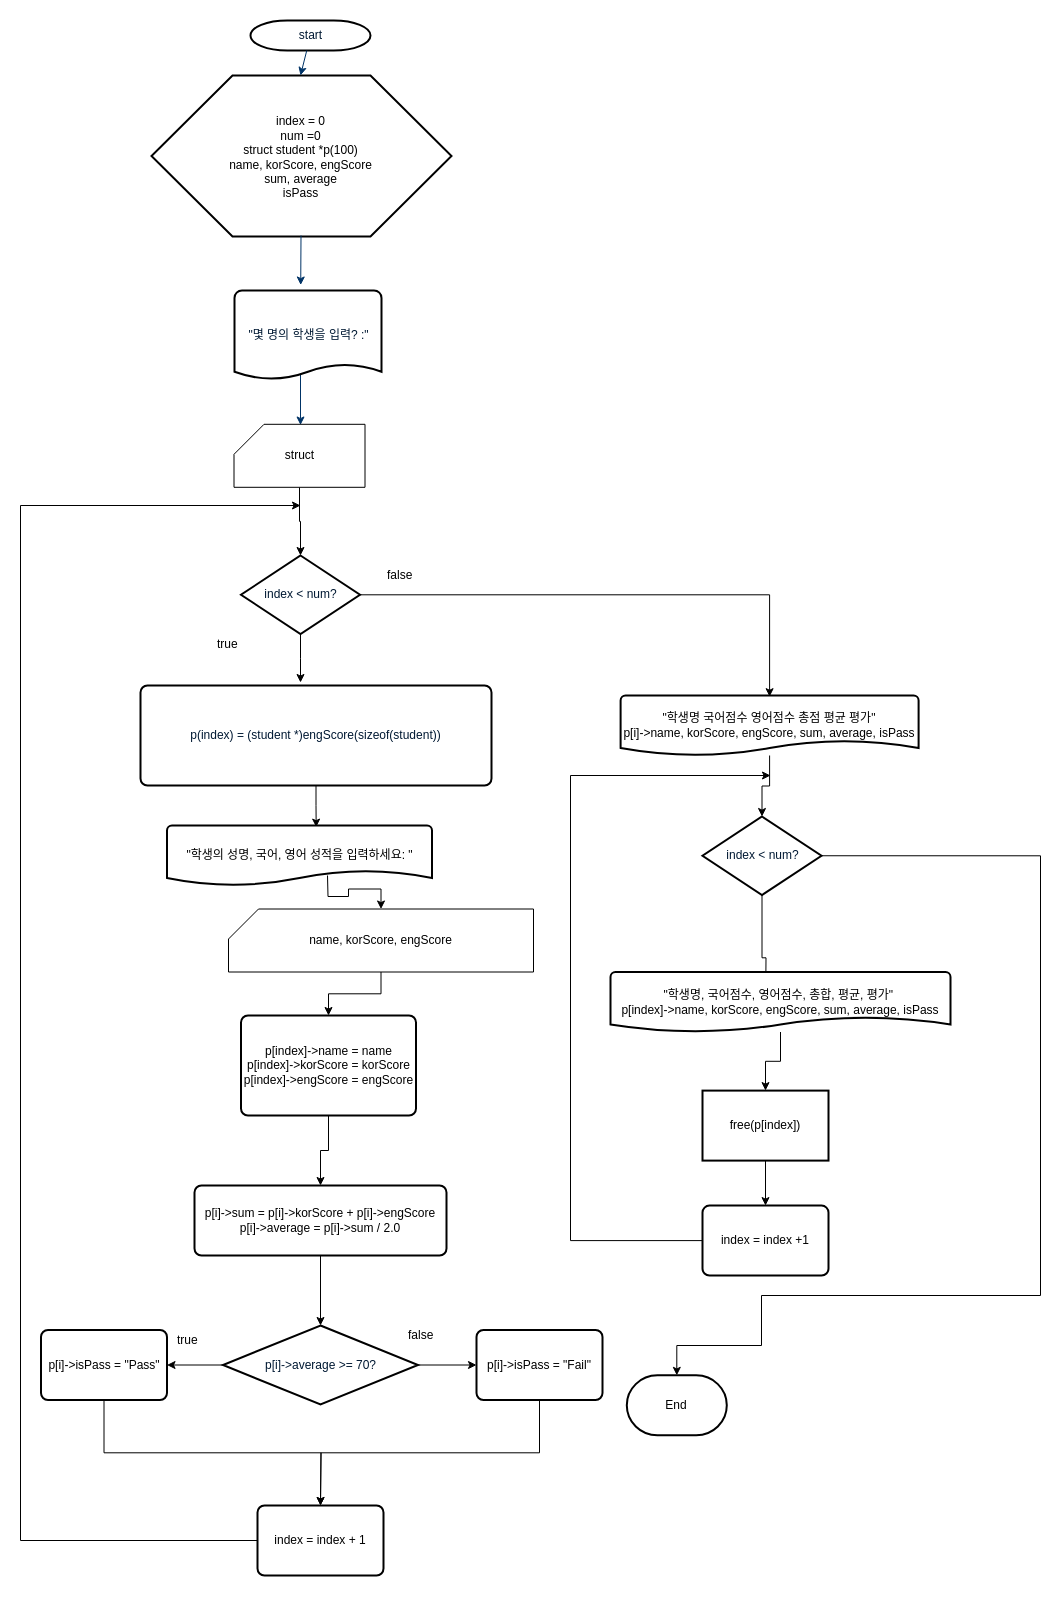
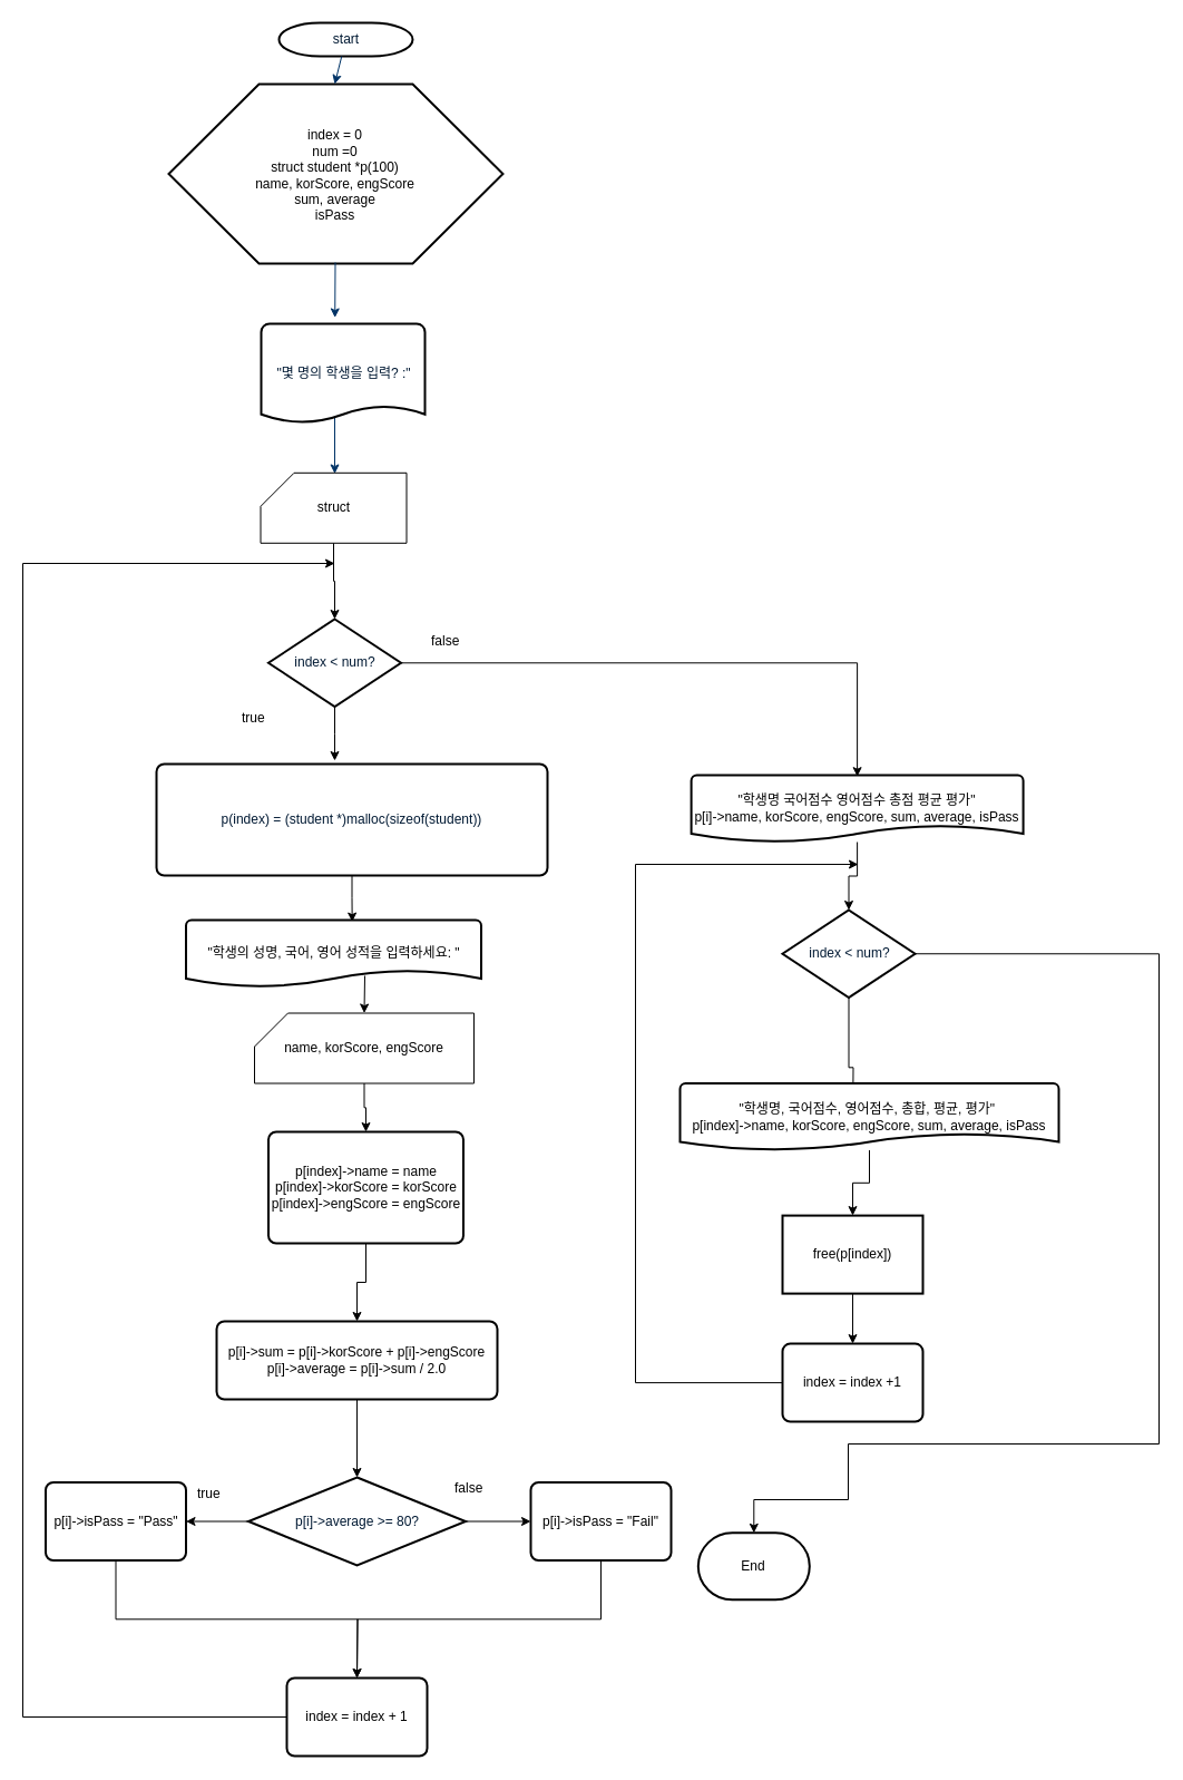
  <mxCell id="0" />
  <mxCell id="1" parent="0" />
  <mxCell id="2" value="" style="verticalLabelPosition=bottom;verticalAlign=top;html=1;strokeWidth=2;shape=hexagon;perimeter=hexagonPerimeter2;arcSize=6;size=0.27;" vertex="1" parent="1"><mxGeometry x="151" y="75" width="300" height="161" as="geometry" /></mxCell>
  <mxCell id="3" value="start" style="shape=mxgraph.flowchart.terminator;fillColor=#FFFFFF;strokeColor=#000000;strokeWidth=2;gradientColor=none;gradientDirection=north;fontColor=#001933;fontStyle=0;html=1;" parent="1" vertex="1"><mxGeometry x="250" y="20" width="120" height="30" as="geometry" /></mxCell>
  <mxCell id="4" style="fontColor=#001933;fontStyle=1;strokeColor=#003366;strokeWidth=1;html=1;" parent="1" source="3" edge="1"><mxGeometry relative="1" as="geometry"><mxPoint x="300" y="75" as="targetPoint" /></mxGeometry></mxCell>
  <mxCell id="5" style="fontColor=#001933;fontStyle=1;strokeColor=#003366;strokeWidth=1;html=1;exitX=0.5;exitY=1;exitDx=0;exitDy=0;" parent="1" edge="1"><mxGeometry relative="1" as="geometry"><mxPoint x="300.5" y="235" as="sourcePoint" /><mxPoint x="300.223" y="284.5" as="targetPoint" /></mxGeometry></mxCell>
  <mxCell id="6" style="entryX=0.5;entryY=0;entryPerimeter=0;fontColor=#001933;fontStyle=1;strokeColor=#003366;strokeWidth=1;html=1;" parent="1" edge="1"><mxGeometry relative="1" as="geometry"><mxPoint x="300" y="364.5" as="sourcePoint" /><mxPoint x="300" y="424.5" as="targetPoint" /></mxGeometry></mxCell>
  <mxCell id="7" style="edgeStyle=orthogonalEdgeStyle;rounded=0;orthogonalLoop=1;jettySize=auto;html=1;exitX=0.5;exitY=1;exitDx=0;exitDy=0;exitPerimeter=0;entryX=0.467;entryY=0.062;entryDx=0;entryDy=0;entryPerimeter=0;" edge="1" parent="1" source="9"><mxGeometry relative="1" as="geometry"><mxPoint x="300" y="682" as="targetPoint" /></mxGeometry></mxCell>
  <mxCell id="8" style="edgeStyle=orthogonalEdgeStyle;rounded=0;orthogonalLoop=1;jettySize=auto;html=1;entryX=0.5;entryY=0.02;entryDx=0;entryDy=0;entryPerimeter=0;" edge="1" parent="1" source="9" target="43"><mxGeometry relative="1" as="geometry"><mxPoint x="1014.8" y="594.25" as="targetPoint" /></mxGeometry></mxCell>
  <mxCell id="9" value="index &amp;lt; num?" style="shape=mxgraph.flowchart.decision;fillColor=#FFFFFF;strokeColor=#000000;strokeWidth=2;gradientColor=none;gradientDirection=north;fontColor=#001933;fontStyle=0;html=1;" parent="1" vertex="1"><mxGeometry x="240.5" y="555" width="119" height="78.5" as="geometry" /></mxCell>
  <mxCell id="10" value="index = 0&lt;br&gt;num =0&lt;br&gt;struct student *p(100)&lt;br&gt;name, korScore, engScore&lt;br&gt;sum, average&lt;br&gt;isPass" style="text;html=1;resizable=0;autosize=1;align=center;verticalAlign=middle;points=[];fillColor=none;strokeColor=none;rounded=0;" vertex="1" parent="1"><mxGeometry x="219.5" y="112.2" width="160" height="90" as="geometry" /></mxCell>
  <mxCell id="11" value="&quot;몇 명의 학생을 입력? :&quot;" style="shape=mxgraph.flowchart.document;fillColor=#FFFFFF;strokeColor=#000000;strokeWidth=2;gradientColor=none;gradientDirection=north;fontColor=#001933;fontStyle=0;html=1;" vertex="1" parent="1"><mxGeometry x="234" y="290" width="147" height="90" as="geometry" /></mxCell>
  <mxCell id="12" style="edgeStyle=orthogonalEdgeStyle;rounded=0;orthogonalLoop=1;jettySize=auto;html=1;exitX=0.5;exitY=1;exitDx=0;exitDy=0;exitPerimeter=0;entryX=0.5;entryY=0;entryDx=0;entryDy=0;entryPerimeter=0;" edge="1" parent="1" source="13" target="9"><mxGeometry relative="1" as="geometry"><mxPoint x="299" y="548" as="targetPoint" /></mxGeometry></mxCell>
  <mxCell id="13" value="struct" style="shape=card;whiteSpace=wrap;html=1;" vertex="1" parent="1"><mxGeometry x="233.5" y="423.8" width="131" height="63" as="geometry" /></mxCell>
  <mxCell id="14" value="true" style="text;html=1;resizable=0;points=[];autosize=1;align=left;verticalAlign=top;spacingTop=-4;" vertex="1" parent="1"><mxGeometry x="215" y="634" width="40" height="20" as="geometry" /></mxCell>
  <mxCell id="15" value="false" style="text;html=1;resizable=0;points=[];autosize=1;align=left;verticalAlign=top;spacingTop=-4;" vertex="1" parent="1"><mxGeometry x="385" y="565" width="40" height="20" as="geometry" /></mxCell>
  <mxCell id="16" style="edgeStyle=orthogonalEdgeStyle;rounded=0;orthogonalLoop=1;jettySize=auto;html=1;exitX=0.5;exitY=1;exitDx=0;exitDy=0;entryX=0.563;entryY=0.027;entryDx=0;entryDy=0;entryPerimeter=0;" edge="1" parent="1" source="17" target="22"><mxGeometry relative="1" as="geometry"><Array as="points"><mxPoint x="316" y="805" /><mxPoint x="316" y="805" /></Array></mxGeometry></mxCell>
- <mxCell id="17" value="&lt;span style=&quot;color: rgb(0 , 25 , 51)&quot;&gt;p(index) = (student *)engScore(sizeof(student))&lt;/span&gt;" style="rounded=1;whiteSpace=wrap;html=1;absoluteArcSize=1;arcSize=14;strokeWidth=2;" vertex="1" parent="1"><mxGeometry x="140" y="685" width="351" height="100" as="geometry" /></mxCell>
+ <mxCell id="17" value="&lt;span style=&quot;color: rgb(0 , 25 , 51)&quot;&gt;p(index) = (student *)malloc(sizeof(student))&lt;/span&gt;" style="rounded=1;whiteSpace=wrap;html=1;absoluteArcSize=1;arcSize=14;strokeWidth=2;" vertex="1" parent="1"><mxGeometry x="140" y="685" width="351" height="100" as="geometry" /></mxCell>
  <mxCell id="18" style="edgeStyle=orthogonalEdgeStyle;rounded=0;orthogonalLoop=1;jettySize=auto;html=1;exitX=0.5;exitY=1;exitDx=0;exitDy=0;entryX=0.5;entryY=0;entryDx=0;entryDy=0;" edge="1" parent="1" source="19" target="21"><mxGeometry relative="1" as="geometry" /></mxCell>
  <mxCell id="19" value="p[index]-&amp;gt;name = name&lt;br&gt;p[index]-&amp;gt;korScore = korScore&lt;br&gt;p[index]-&amp;gt;engScore = engScore" style="rounded=1;whiteSpace=wrap;html=1;absoluteArcSize=1;arcSize=14;strokeWidth=2;" vertex="1" parent="1"><mxGeometry x="240.5" y="1015" width="175" height="100" as="geometry" /></mxCell>
  <mxCell id="20" style="edgeStyle=orthogonalEdgeStyle;rounded=0;orthogonalLoop=1;jettySize=auto;html=1;exitX=0.5;exitY=1;exitDx=0;exitDy=0;entryX=0.5;entryY=0;entryDx=0;entryDy=0;entryPerimeter=0;" edge="1" parent="1" source="21" target="28"><mxGeometry relative="1" as="geometry" /></mxCell>
  <mxCell id="21" value="p[i]-&amp;gt;sum = p[i]-&amp;gt;korScore + p[i]-&amp;gt;engScore&lt;br&gt;p[i]-&amp;gt;average = p[i]-&amp;gt;sum / 2.0" style="rounded=1;whiteSpace=wrap;html=1;absoluteArcSize=1;arcSize=14;strokeWidth=2;" vertex="1" parent="1"><mxGeometry x="194" y="1185" width="252" height="70" as="geometry" /></mxCell>
  <mxCell id="22" value="&quot;학생의 성명, 국어, 영어 성적을 입력하세요: &quot;" style="strokeWidth=2;html=1;shape=mxgraph.flowchart.document2;whiteSpace=wrap;size=0.25;" vertex="1" parent="1"><mxGeometry x="166.5" y="825" width="265" height="60" as="geometry" /></mxCell>
  <mxCell id="23" style="edgeStyle=orthogonalEdgeStyle;rounded=0;orthogonalLoop=1;jettySize=auto;html=1;entryX=0.5;entryY=0;entryDx=0;entryDy=0;entryPerimeter=0;" edge="1" parent="1" target="25"><mxGeometry relative="1" as="geometry"><mxPoint x="327" y="875" as="sourcePoint" /><mxPoint x="380" y="895" as="targetPoint" /></mxGeometry></mxCell>
  <mxCell id="24" style="edgeStyle=orthogonalEdgeStyle;rounded=0;orthogonalLoop=1;jettySize=auto;html=1;exitX=0.5;exitY=1;exitDx=0;exitDy=0;exitPerimeter=0;" edge="1" parent="1" source="25" target="19"><mxGeometry relative="1" as="geometry" /></mxCell>
- <mxCell id="25" value="name, korScore, engScore" style="shape=card;whiteSpace=wrap;html=1;" vertex="1" parent="1"><mxGeometry x="228" y="908.5" width="305" height="63" as="geometry" /></mxCell>
+ <mxCell id="25" value="name, korScore, engScore" style="shape=card;whiteSpace=wrap;html=1;" vertex="1" parent="1"><mxGeometry x="228" y="908.5" width="197" height="63" as="geometry" /></mxCell>
  <mxCell id="26" value="" style="edgeStyle=orthogonalEdgeStyle;rounded=0;orthogonalLoop=1;jettySize=auto;html=1;" edge="1" parent="1" source="28" target="30"><mxGeometry relative="1" as="geometry" /></mxCell>
  <mxCell id="27" style="edgeStyle=orthogonalEdgeStyle;rounded=0;orthogonalLoop=1;jettySize=auto;html=1;exitX=1;exitY=0.5;exitDx=0;exitDy=0;exitPerimeter=0;entryX=0;entryY=0.5;entryDx=0;entryDy=0;" edge="1" parent="1" source="28" target="32"><mxGeometry relative="1" as="geometry" /></mxCell>
- <mxCell id="28" value="p[i]-&amp;gt;average &amp;gt;= 70?" style="shape=mxgraph.flowchart.decision;fillColor=#FFFFFF;strokeColor=#000000;strokeWidth=2;gradientColor=none;gradientDirection=north;fontColor=#001933;fontStyle=0;html=1;" vertex="1" parent="1"><mxGeometry x="222.5" y="1325" width="195" height="79" as="geometry" /></mxCell>
+ <mxCell id="28" value="p[i]-&amp;gt;average &amp;gt;= 80?" style="shape=mxgraph.flowchart.decision;fillColor=#FFFFFF;strokeColor=#000000;strokeWidth=2;gradientColor=none;gradientDirection=north;fontColor=#001933;fontStyle=0;html=1;" vertex="1" parent="1"><mxGeometry x="222.5" y="1325" width="195" height="79" as="geometry" /></mxCell>
  <mxCell id="29" style="edgeStyle=orthogonalEdgeStyle;rounded=0;orthogonalLoop=1;jettySize=auto;html=1;exitX=0.5;exitY=1;exitDx=0;exitDy=0;" edge="1" parent="1" source="30"><mxGeometry relative="1" as="geometry"><mxPoint x="320" y="1505" as="targetPoint" /></mxGeometry></mxCell>
  <mxCell id="30" value="p[i]-&amp;gt;isPass = &quot;Pass&quot;" style="rounded=1;whiteSpace=wrap;html=1;absoluteArcSize=1;arcSize=14;strokeWidth=2;" vertex="1" parent="1"><mxGeometry x="40.5" y="1329.5" width="126" height="70" as="geometry" /></mxCell>
  <mxCell id="31" style="edgeStyle=orthogonalEdgeStyle;rounded=0;orthogonalLoop=1;jettySize=auto;html=1;exitX=0.5;exitY=1;exitDx=0;exitDy=0;" edge="1" parent="1" source="32"><mxGeometry relative="1" as="geometry"><mxPoint x="320" y="1505" as="targetPoint" /></mxGeometry></mxCell>
  <mxCell id="32" value="p[i]-&amp;gt;isPass = &quot;Fail&quot;" style="rounded=1;whiteSpace=wrap;html=1;absoluteArcSize=1;arcSize=14;strokeWidth=2;" vertex="1" parent="1"><mxGeometry x="476" y="1329.5" width="126" height="70" as="geometry" /></mxCell>
  <mxCell id="33" style="edgeStyle=orthogonalEdgeStyle;rounded=0;orthogonalLoop=1;jettySize=auto;html=1;" edge="1" parent="1" source="34"><mxGeometry relative="1" as="geometry"><mxPoint x="300" y="505" as="targetPoint" /><Array as="points"><mxPoint x="20" y="1540" /></Array></mxGeometry></mxCell>
  <mxCell id="34" value="index = index + 1" style="rounded=1;whiteSpace=wrap;html=1;absoluteArcSize=1;arcSize=14;strokeWidth=2;" vertex="1" parent="1"><mxGeometry x="257" y="1505" width="126" height="70" as="geometry" /></mxCell>
  <mxCell id="35" value="true" style="text;html=1;resizable=0;points=[];autosize=1;align=left;verticalAlign=top;spacingTop=-4;" vertex="1" parent="1"><mxGeometry x="174.5" y="1329.5" width="40" height="20" as="geometry" /></mxCell>
  <mxCell id="36" value="false" style="text;html=1;resizable=0;points=[];autosize=1;align=left;verticalAlign=top;spacingTop=-4;" vertex="1" parent="1"><mxGeometry x="406" y="1325" width="40" height="20" as="geometry" /></mxCell>
  <mxCell id="37" style="edgeStyle=orthogonalEdgeStyle;rounded=0;orthogonalLoop=1;jettySize=auto;html=1;exitX=0.5;exitY=1;exitDx=0;exitDy=0;exitPerimeter=0;entryX=0.479;entryY=0.072;entryDx=0;entryDy=0;entryPerimeter=0;" edge="1" parent="1" source="39"><mxGeometry relative="1" as="geometry"><mxPoint x="765" y="1020" as="targetPoint" /></mxGeometry></mxCell>
  <mxCell id="38" style="edgeStyle=orthogonalEdgeStyle;rounded=0;orthogonalLoop=1;jettySize=auto;html=1;exitX=1;exitY=0.5;exitDx=0;exitDy=0;exitPerimeter=0;entryX=0.5;entryY=0;entryDx=0;entryDy=0;entryPerimeter=0;" edge="1" parent="1" source="39" target="44"><mxGeometry relative="1" as="geometry"><mxPoint x="780" y="1245" as="targetPoint" /><Array as="points"><mxPoint x="1040" y="855" /><mxPoint x="1040" y="1295" /><mxPoint x="761" y="1295" /><mxPoint x="761" y="1345" /></Array></mxGeometry></mxCell>
  <mxCell id="39" value="index &amp;lt; num?" style="shape=mxgraph.flowchart.decision;fillColor=#FFFFFF;strokeColor=#000000;strokeWidth=2;gradientColor=none;gradientDirection=north;fontColor=#001933;fontStyle=0;html=1;" vertex="1" parent="1"><mxGeometry x="702" y="816" width="119" height="78.5" as="geometry" /></mxCell>
  <mxCell id="40" value="" style="edgeStyle=orthogonalEdgeStyle;rounded=0;orthogonalLoop=1;jettySize=auto;html=1;" edge="1" parent="1" source="41" target="46"><mxGeometry relative="1" as="geometry" /></mxCell>
  <mxCell id="41" value="&quot;학생명, 국어점수, 영어점수, 총합, 평균, 평가&quot;&amp;nbsp;&lt;br&gt;p[index]-&amp;gt;name, korScore, engScore, sum, average, isPass" style="strokeWidth=2;html=1;shape=mxgraph.flowchart.document2;whiteSpace=wrap;size=0.25;" vertex="1" parent="1"><mxGeometry x="610" y="971.5" width="340" height="60" as="geometry" /></mxCell>
  <mxCell id="42" value="" style="edgeStyle=orthogonalEdgeStyle;rounded=0;orthogonalLoop=1;jettySize=auto;html=1;" edge="1" parent="1" source="43" target="39"><mxGeometry relative="1" as="geometry" /></mxCell>
  <mxCell id="43" value="&quot;학생명 국어점수 영어점수 총점 평균 평가&quot;&lt;br&gt;p[i]-&amp;gt;name, korScore, engScore, sum, average, isPass" style="strokeWidth=2;html=1;shape=mxgraph.flowchart.document2;whiteSpace=wrap;size=0.25;" vertex="1" parent="1"><mxGeometry x="620.1" y="695" width="298" height="60" as="geometry" /></mxCell>
  <mxCell id="44" value="End" style="strokeWidth=2;html=1;shape=mxgraph.flowchart.terminator;whiteSpace=wrap;" vertex="1" parent="1"><mxGeometry x="626.3" y="1374.867" width="100" height="60" as="geometry" /></mxCell>
  <mxCell id="45" value="" style="edgeStyle=orthogonalEdgeStyle;rounded=0;orthogonalLoop=1;jettySize=auto;html=1;" edge="1" parent="1" source="46" target="48"><mxGeometry relative="1" as="geometry" /></mxCell>
  <mxCell id="46" value="free(p[index])" style="whiteSpace=wrap;html=1;absoluteArcSize=1;arcSize=14;strokeWidth=2;rounded=0;" vertex="1" parent="1"><mxGeometry x="702" y="1090.1" width="126" height="70" as="geometry" /></mxCell>
  <mxCell id="47" style="edgeStyle=orthogonalEdgeStyle;rounded=0;orthogonalLoop=1;jettySize=auto;html=1;" edge="1" parent="1" source="48"><mxGeometry relative="1" as="geometry"><mxPoint x="770" y="775" as="targetPoint" /><Array as="points"><mxPoint x="570" y="1240" /></Array></mxGeometry></mxCell>
  <mxCell id="48" value="index = index +1" style="rounded=1;whiteSpace=wrap;html=1;absoluteArcSize=1;arcSize=14;strokeWidth=2;" vertex="1" parent="1"><mxGeometry x="702" y="1205.1" width="126" height="70" as="geometry" /></mxCell>
